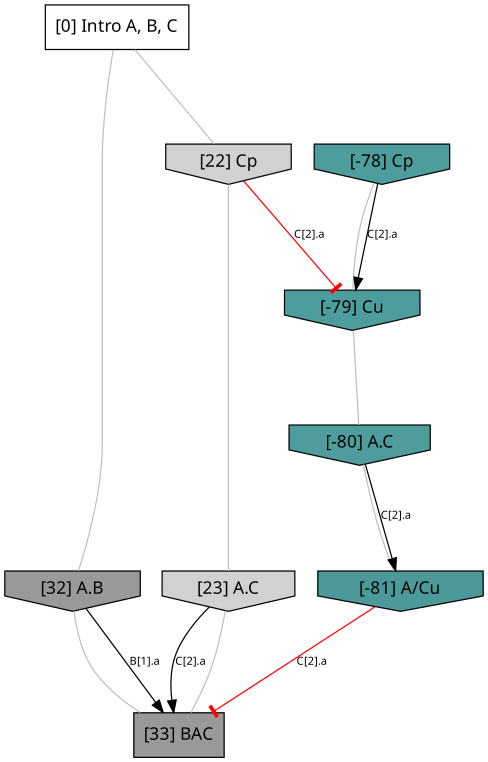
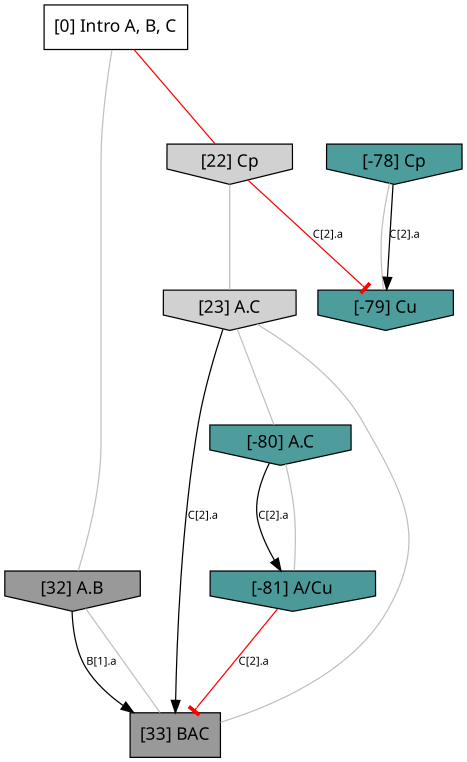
  digraph {
    rankdir=TB
    ranksep=1.00
    node [fillcolor="0.000 0.000 0.600" fontname="CMU Serif" shape=invhouse style=filled]
    edge [color=grey dir=none fontname="CMU Serif"]
    n1 [fillcolor="0.000 0.000 1.000" label="[0] Intro A, B, C" shape=rectangle]
    n2 [fillcolor="0.000 0.000 0.819" label="[22] Cp"]
    n3 [label="[32] A.B"]
    n4 [fillcolor="0.000 0.000 0.817" label="[23] A.C"]
    n5 [fillcolor="0.500 0.500 0.616" label="[-79] Cu"]
    n6 [label="[33] BAC" shape=rectangle]
    n7 [fillcolor="0.500 0.500 0.617" label="[-78] Cp"]
    n8 [fillcolor="0.500 0.500 0.610" label="[-80] A.C"]
    n9 [fillcolor="0.500 0.500 0.600" label="[-81] A/Cu"]
-   n1 -> n2
+   n1 -> n2 [color=red]
    n1 -> n3
    n2 -> n4
    n2 -> n5 [arrowhead=tee color=red fontsize=9 label="C[2].a" dir=""]
    n3 -> n6
    n3 -> n6 [fontsize=9 label="B[1].a" color="" dir=""]
    n4 -> n6
    n4 -> n6 [fontsize=9 label="C[2].a" color="" dir=""]
-   n5 -> n8
+   n4 -> n8
    n7 -> n5
    n7 -> n5 [fontsize=9 label="C[2].a" color="" dir=""]
    n8 -> n9
    n8 -> n9 [fontsize=9 label="C[2].a" color="" dir=""]
    n9 -> n6 [arrowhead=tee color=red fontsize=9 label="C[2].a" dir=""]
  }
